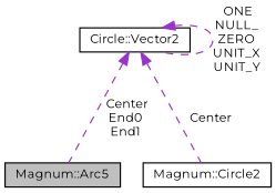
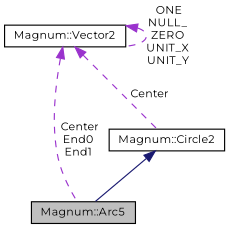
  digraph {
    fontname=Montserrat
    node [color=black fillcolor=white fontname=Montserrat fontsize=10 shape=record style=filled]
    edge [color=darkorchid3 dir=back fontname=Montserrat fontsize=10 labelfontname=Helvetica labelfontsize=10 style=dashed]
    n1 [fillcolor=grey75 fontcolor=black height=0.2 label="Magnum::Arc5" width=0.4]
    n2 [height=0.2 label="Magnum::Circle2" width=0.4]
-   n3 [height=0.2 label="Circle::Vector2" width=0.4]
+   n3 [height=0.2 label="Magnum::Vector2" width=0.4]
+   n2 -> n1 [color=midnightblue style=solid]
    n3 -> n1 [label=" Center\nEnd0\nEnd1"]
    n3 -> n2 [label=" Center"]
    n3 -> n3 [label=" ONE\nNULL_\nZERO\nUNIT_X\nUNIT_Y"]
  }
